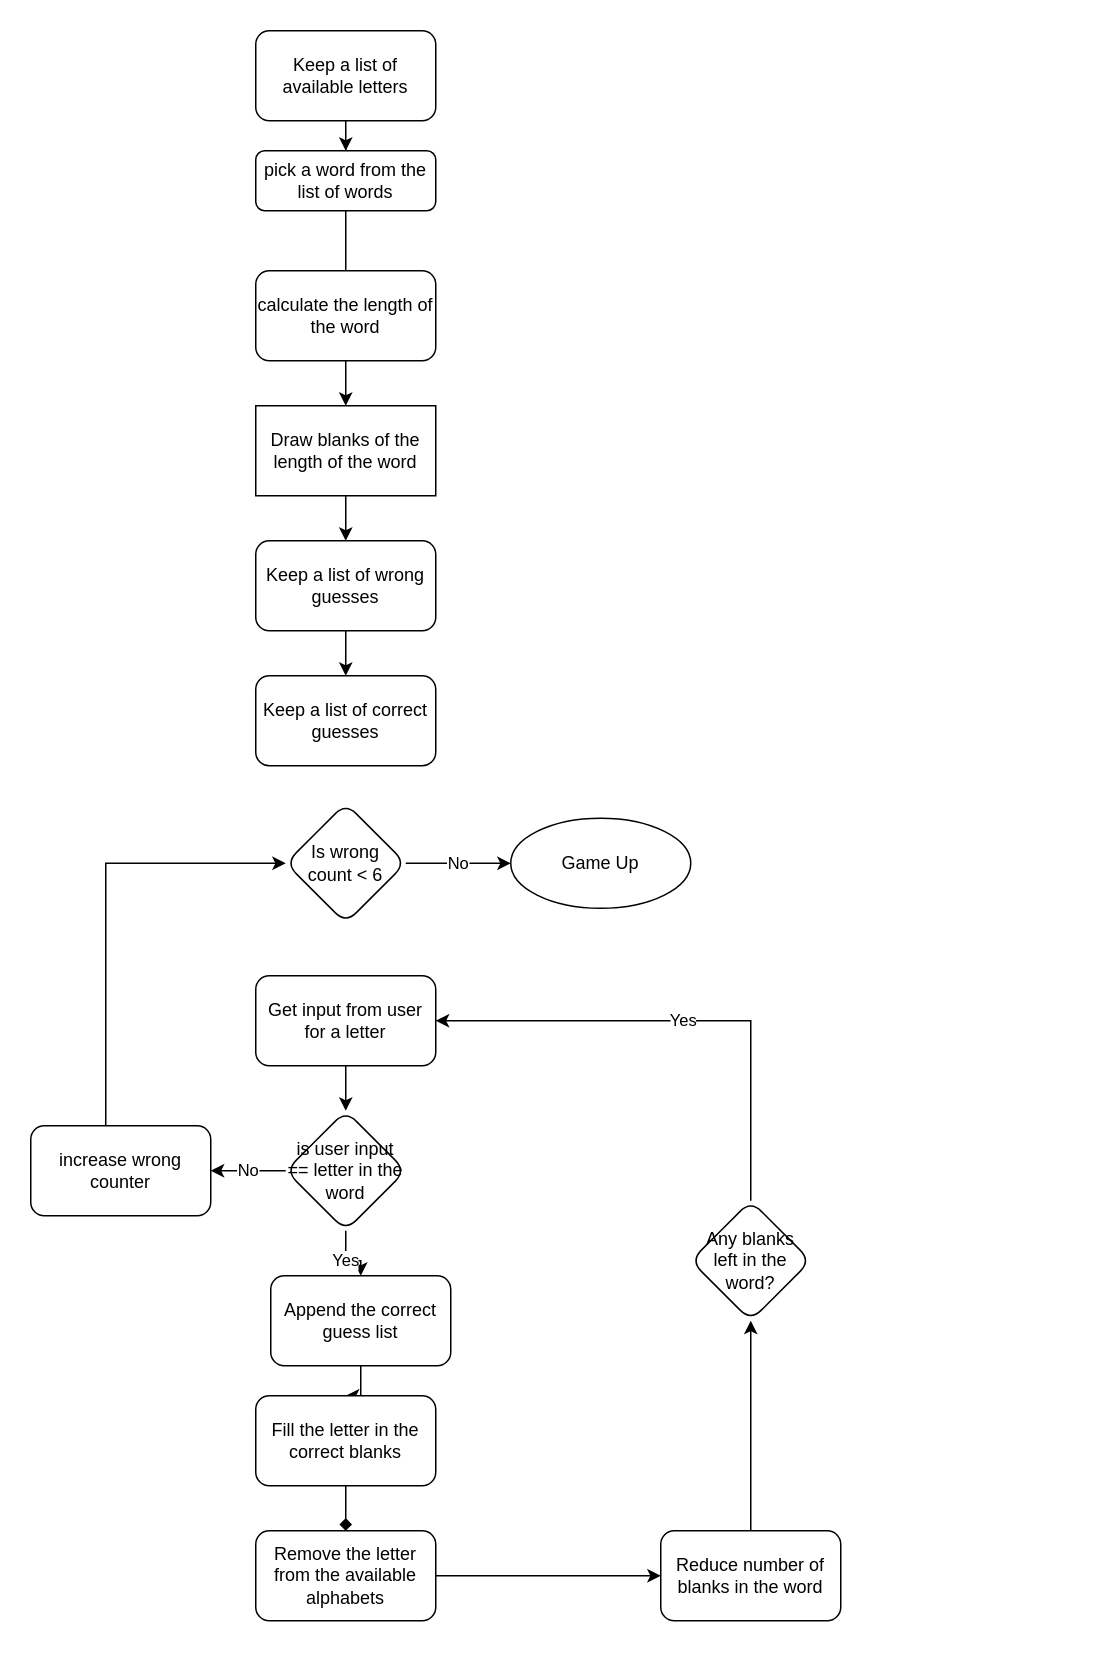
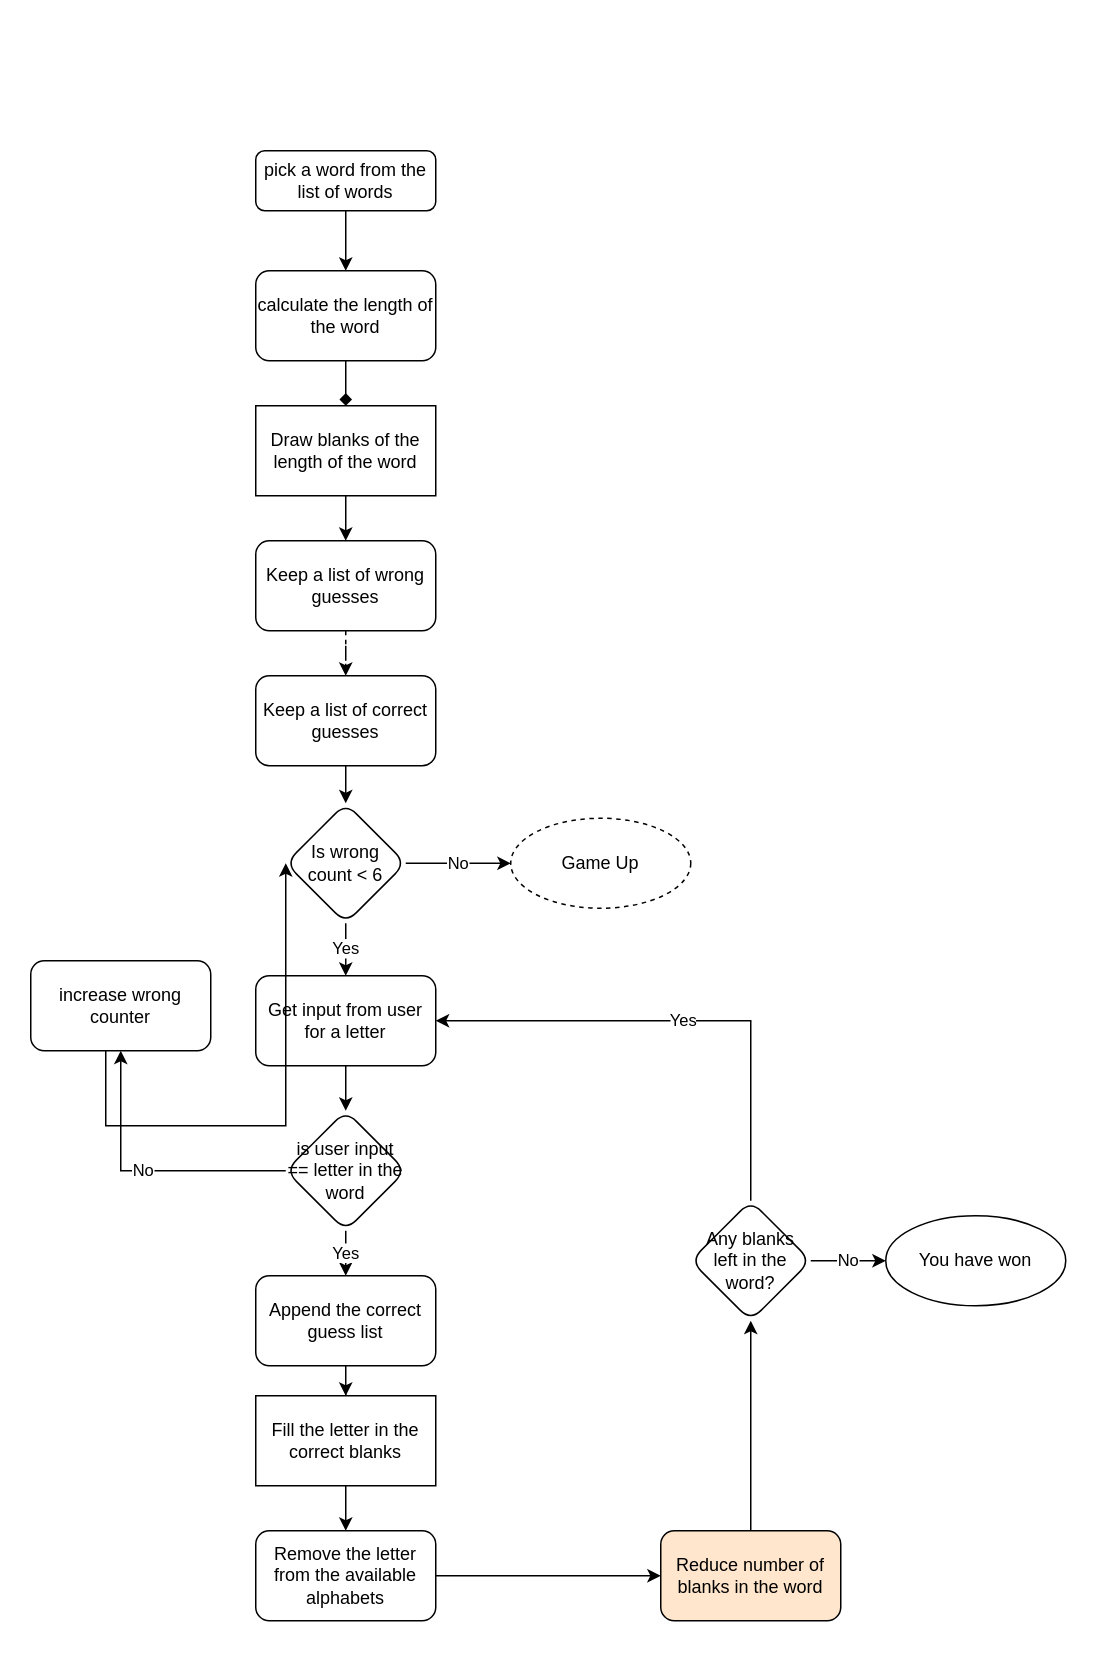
  <mxCell id="0" />
  <mxCell id="1" parent="0" />
- <mxCell id="2" value="" style="edgeStyle=orthogonalEdgeStyle;rounded=0;orthogonalLoop=1;jettySize=auto;html=1;endArrow=none;" edge="1" parent="1" source="3" target="5"><mxGeometry relative="1" as="geometry" /></mxCell>
+ <mxCell id="2" value="" style="edgeStyle=orthogonalEdgeStyle;rounded=0;orthogonalLoop=1;jettySize=auto;html=1;" edge="1" parent="1" source="3" target="5"><mxGeometry relative="1" as="geometry" /></mxCell>
  <mxCell id="3" value="pick a word from the list of words" style="rounded=1;whiteSpace=wrap;html=1;fontSize=12;glass=0;strokeWidth=1;shadow=0;" parent="1" vertex="1"><mxGeometry x="170" y="100" width="120" height="40" as="geometry" /></mxCell>
- <mxCell id="4" value="" style="edgeStyle=orthogonalEdgeStyle;rounded=0;orthogonalLoop=1;jettySize=auto;html=1;" edge="1" parent="1" source="5" target="7"><mxGeometry relative="1" as="geometry" /></mxCell>
+ <mxCell id="4" value="" style="edgeStyle=orthogonalEdgeStyle;rounded=0;orthogonalLoop=1;jettySize=auto;html=1;endArrow=diamond;" edge="1" parent="1" source="5" target="7"><mxGeometry relative="1" as="geometry" /></mxCell>
  <mxCell id="5" value="calculate the length of the word" style="whiteSpace=wrap;html=1;rounded=1;shadow=0;strokeWidth=1;glass=0;" vertex="1" parent="1"><mxGeometry x="170" y="180" width="120" height="60" as="geometry" /></mxCell>
  <mxCell id="6" value="" style="edgeStyle=orthogonalEdgeStyle;rounded=0;orthogonalLoop=1;jettySize=auto;html=1;" edge="1" parent="1" source="7" target="9"><mxGeometry relative="1" as="geometry" /></mxCell>
  <mxCell id="7" value="Draw blanks of the length of the word" style="whiteSpace=wrap;html=1;shadow=0;strokeWidth=1;glass=0;rounded=0;" vertex="1" parent="1"><mxGeometry x="170" y="270" width="120" height="60" as="geometry" /></mxCell>
- <mxCell id="8" value="" style="edgeStyle=orthogonalEdgeStyle;rounded=0;orthogonalLoop=1;jettySize=auto;html=1;" edge="1" parent="1" source="9" target="11"><mxGeometry relative="1" as="geometry" /></mxCell>
+ <mxCell id="8" value="" style="edgeStyle=orthogonalEdgeStyle;rounded=0;orthogonalLoop=1;jettySize=auto;html=1;dashed=1;" edge="1" parent="1" source="9" target="11"><mxGeometry relative="1" as="geometry" /></mxCell>
  <mxCell id="9" value="Keep a list of wrong guesses" style="rounded=1;whiteSpace=wrap;html=1;shadow=0;strokeWidth=1;glass=0;" vertex="1" parent="1"><mxGeometry x="170" y="360" width="120" height="60" as="geometry" /></mxCell>
+ <mxCell id="10" value="" style="edgeStyle=orthogonalEdgeStyle;rounded=0;orthogonalLoop=1;jettySize=auto;html=1;" edge="1" parent="1" source="11" target="16"><mxGeometry relative="1" as="geometry" /></mxCell>
  <mxCell id="11" value="Keep a list of correct guesses" style="rounded=1;whiteSpace=wrap;html=1;shadow=0;strokeWidth=1;glass=0;" vertex="1" parent="1"><mxGeometry x="170" y="450" width="120" height="60" as="geometry" /></mxCell>
  <mxCell id="12" style="edgeStyle=orthogonalEdgeStyle;rounded=0;orthogonalLoop=1;jettySize=auto;html=1;exitX=0.5;exitY=1;exitDx=0;exitDy=0;" edge="1" parent="1" source="13" target="20"><mxGeometry relative="1" as="geometry" /></mxCell>
  <mxCell id="13" value="Get input from user for a letter" style="whiteSpace=wrap;html=1;rounded=1;shadow=0;strokeWidth=1;glass=0;" vertex="1" parent="1"><mxGeometry x="170" y="650" width="120" height="60" as="geometry" /></mxCell>
  <mxCell id="14" value="No" style="edgeStyle=orthogonalEdgeStyle;rounded=0;orthogonalLoop=1;jettySize=auto;html=1;" edge="1" parent="1" source="16" target="17"><mxGeometry relative="1" as="geometry"><mxPoint x="330" y="910" as="targetPoint" /></mxGeometry></mxCell>
+ <mxCell id="15" value="Yes" style="edgeStyle=orthogonalEdgeStyle;rounded=0;orthogonalLoop=1;jettySize=auto;html=1;" edge="1" parent="1" source="16" target="13"><mxGeometry relative="1" as="geometry" /></mxCell>
  <mxCell id="16" value="Is wrong count &amp;lt; 6" style="rhombus;whiteSpace=wrap;html=1;rounded=1;shadow=0;strokeWidth=1;glass=0;" vertex="1" parent="1"><mxGeometry x="190" y="535" width="80" height="80" as="geometry" /></mxCell>
- <mxCell id="17" value="Game Up" style="ellipse;whiteSpace=wrap;html=1;rounded=1;shadow=0;strokeWidth=1;glass=0;" vertex="1" parent="1"><mxGeometry x="340" y="545" width="120" height="60" as="geometry" /></mxCell>
+ <mxCell id="17" value="Game Up" style="ellipse;whiteSpace=wrap;html=1;rounded=1;shadow=0;strokeWidth=1;glass=0;dashed=1;" vertex="1" parent="1"><mxGeometry x="340" y="545" width="120" height="60" as="geometry" /></mxCell>
  <mxCell id="18" value="No" style="edgeStyle=orthogonalEdgeStyle;rounded=0;orthogonalLoop=1;jettySize=auto;html=1;" edge="1" parent="1" source="20" target="22"><mxGeometry relative="1" as="geometry" /></mxCell>
  <mxCell id="19" value="Yes" style="edgeStyle=orthogonalEdgeStyle;rounded=0;orthogonalLoop=1;jettySize=auto;html=1;exitX=0.5;exitY=1;exitDx=0;exitDy=0;" edge="1" parent="1" source="20" target="36"><mxGeometry relative="1" as="geometry" /></mxCell>
  <mxCell id="20" value="is user input == letter in the word" style="rhombus;whiteSpace=wrap;html=1;rounded=1;shadow=0;strokeWidth=1;glass=0;" vertex="1" parent="1"><mxGeometry x="190" y="740" width="80" height="80" as="geometry" /></mxCell>
  <mxCell id="21" style="edgeStyle=orthogonalEdgeStyle;rounded=0;orthogonalLoop=1;jettySize=auto;html=1;entryX=0;entryY=0.5;entryDx=0;entryDy=0;" edge="1" parent="1" source="22" target="16"><mxGeometry relative="1" as="geometry"><Array as="points"><mxPoint x="70" y="750" /></Array></mxGeometry></mxCell>
- <mxCell id="22" value="increase wrong counter" style="whiteSpace=wrap;html=1;rounded=1;shadow=0;strokeWidth=1;glass=0;" vertex="1" parent="1"><mxGeometry x="20" y="750" width="120" height="60" as="geometry" /></mxCell>
+ <mxCell id="22" value="increase wrong counter" style="whiteSpace=wrap;html=1;rounded=1;shadow=0;strokeWidth=1;glass=0;" vertex="1" parent="1"><mxGeometry x="20" y="640" width="120" height="60" as="geometry" /></mxCell>
  <mxCell id="23" value="" style="edgeStyle=orthogonalEdgeStyle;rounded=0;orthogonalLoop=1;jettySize=auto;html=1;" edge="1" parent="1" source="36" target="25"><mxGeometry relative="1" as="geometry" /></mxCell>
- <mxCell id="24" value="" style="edgeStyle=orthogonalEdgeStyle;rounded=0;orthogonalLoop=1;jettySize=auto;html=1;endArrow=diamond;" edge="1" parent="1" source="25" target="28"><mxGeometry relative="1" as="geometry" /></mxCell>
- <mxCell id="25" value="Fill the letter in the correct blanks" style="whiteSpace=wrap;html=1;rounded=1;shadow=0;strokeWidth=1;glass=0;" vertex="1" parent="1"><mxGeometry x="170" y="930" width="120" height="60" as="geometry" /></mxCell>
+ <mxCell id="24" value="" style="edgeStyle=orthogonalEdgeStyle;rounded=0;orthogonalLoop=1;jettySize=auto;html=1;" edge="1" parent="1" source="25" target="28"><mxGeometry relative="1" as="geometry" /></mxCell>
+ <mxCell id="25" value="Fill the letter in the correct blanks" style="whiteSpace=wrap;html=1;shadow=0;strokeWidth=1;glass=0;rounded=0;" vertex="1" parent="1"><mxGeometry x="170" y="930" width="120" height="60" as="geometry" /></mxCell>
  <mxCell id="26" value="Yes" style="edgeStyle=orthogonalEdgeStyle;rounded=0;orthogonalLoop=1;jettySize=auto;html=1;entryX=1;entryY=0.5;entryDx=0;entryDy=0;exitX=0.5;exitY=0;exitDx=0;exitDy=0;" edge="1" parent="1" source="32" target="13"><mxGeometry relative="1" as="geometry"><Array as="points"><mxPoint x="500" y="680" /></Array></mxGeometry></mxCell>
  <mxCell id="27" value="" style="edgeStyle=orthogonalEdgeStyle;rounded=0;orthogonalLoop=1;jettySize=auto;html=1;" edge="1" parent="1" source="28" target="34"><mxGeometry relative="1" as="geometry" /></mxCell>
  <mxCell id="28" value="Remove the letter from the available alphabets" style="whiteSpace=wrap;html=1;rounded=1;shadow=0;strokeWidth=1;glass=0;" vertex="1" parent="1"><mxGeometry x="170" y="1020" width="120" height="60" as="geometry" /></mxCell>
- <mxCell id="29" style="edgeStyle=orthogonalEdgeStyle;rounded=0;orthogonalLoop=1;jettySize=auto;html=1;exitX=0.5;exitY=1;exitDx=0;exitDy=0;" edge="1" parent="1" source="30" target="3"><mxGeometry relative="1" as="geometry" /></mxCell>
- <mxCell id="30" value="Keep a list of available letters" style="whiteSpace=wrap;html=1;rounded=1;shadow=0;strokeWidth=1;glass=0;" vertex="1" parent="1"><mxGeometry x="170" y="20" width="120" height="60" as="geometry" /></mxCell>
+ <mxCell id="31" value="No" style="edgeStyle=orthogonalEdgeStyle;rounded=0;orthogonalLoop=1;jettySize=auto;html=1;" edge="1" parent="1" source="32" target="35"><mxGeometry relative="1" as="geometry" /></mxCell>
  <mxCell id="32" value="Any blanks left in the word?" style="rhombus;whiteSpace=wrap;html=1;rounded=1;shadow=0;strokeWidth=1;glass=0;" vertex="1" parent="1"><mxGeometry x="460" y="800" width="80" height="80" as="geometry" /></mxCell>
  <mxCell id="33" style="edgeStyle=orthogonalEdgeStyle;rounded=0;orthogonalLoop=1;jettySize=auto;html=1;" edge="1" parent="1" source="34" target="32"><mxGeometry relative="1" as="geometry" /></mxCell>
- <mxCell id="34" value="Reduce number of blanks in the word" style="whiteSpace=wrap;html=1;rounded=1;shadow=0;strokeWidth=1;glass=0;" vertex="1" parent="1"><mxGeometry x="440" y="1020" width="120" height="60" as="geometry" /></mxCell>
- <mxCell id="36" value="Append the correct guess list" style="whiteSpace=wrap;html=1;rounded=1;shadow=0;strokeWidth=1;glass=0;" vertex="1" parent="1"><mxGeometry x="180" y="850" width="120" height="60" as="geometry" /></mxCell>
+ <mxCell id="34" value="Reduce number of blanks in the word" style="whiteSpace=wrap;html=1;rounded=1;shadow=0;strokeWidth=1;glass=0;fillColor=#ffe6cc;" vertex="1" parent="1"><mxGeometry x="440" y="1020" width="120" height="60" as="geometry" /></mxCell>
+ <mxCell id="35" value="You have won" style="ellipse;whiteSpace=wrap;html=1;rounded=1;shadow=0;strokeWidth=1;glass=0;" vertex="1" parent="1"><mxGeometry x="590" y="810" width="120" height="60" as="geometry" /></mxCell>
+ <mxCell id="36" value="Append the correct guess list" style="whiteSpace=wrap;html=1;rounded=1;shadow=0;strokeWidth=1;glass=0;" vertex="1" parent="1"><mxGeometry x="170" y="850" width="120" height="60" as="geometry" /></mxCell>
